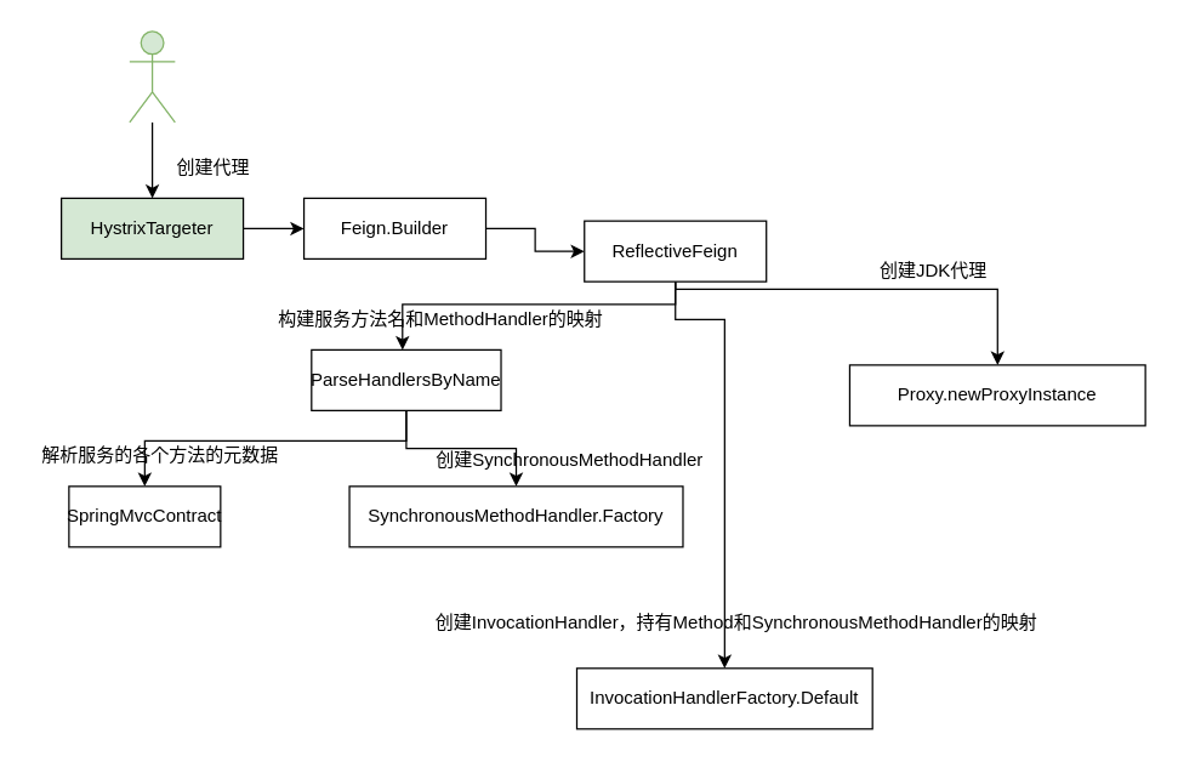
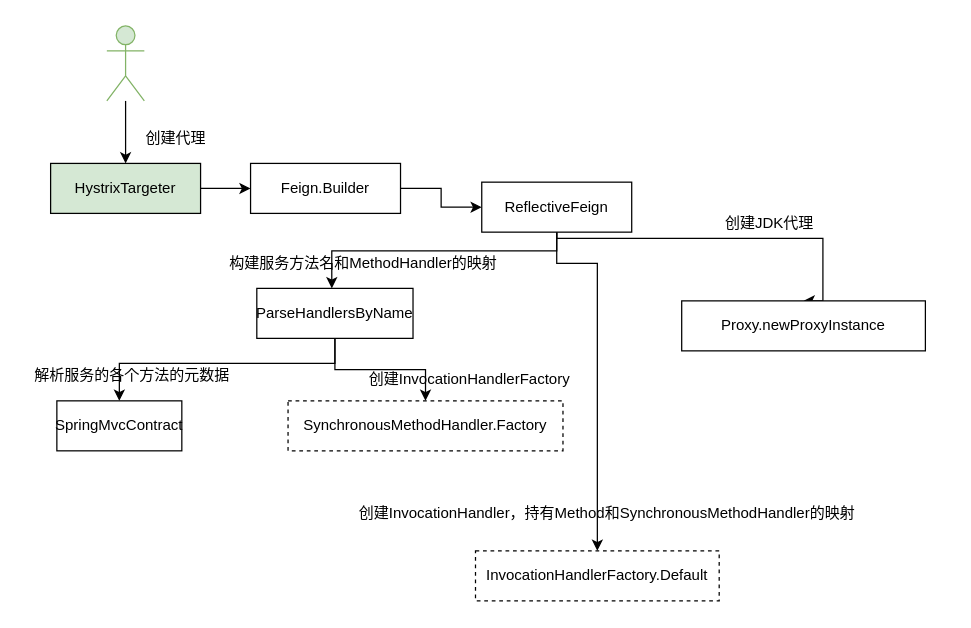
  <mxCell id="0" />
  <mxCell id="1" parent="0" />
  <mxCell id="2" style="edgeStyle=orthogonalEdgeStyle;rounded=0;orthogonalLoop=1;jettySize=auto;html=1;" parent="1" source="3" target="5" edge="1"><mxGeometry relative="1" as="geometry"><Array as="points"><mxPoint x="100" y="100" /><mxPoint x="100" y="100" /></Array></mxGeometry></mxCell>
  <mxCell id="3" value="" style="shape=umlActor;verticalLabelPosition=bottom;verticalAlign=top;html=1;outlineConnect=0;fillColor=#d5e8d4;strokeColor=#82b366;" parent="1" vertex="1"><mxGeometry x="85" y="20" width="30" height="60" as="geometry" /></mxCell>
  <mxCell id="4" style="edgeStyle=orthogonalEdgeStyle;rounded=0;orthogonalLoop=1;jettySize=auto;html=1;" edge="1" parent="1" source="5" target="8"><mxGeometry relative="1" as="geometry" /></mxCell>
  <mxCell id="5" value="HystrixTargeter" style="rounded=0;whiteSpace=wrap;html=1;fillColor=#d5e8d4;" parent="1" vertex="1"><mxGeometry x="40" y="130" width="120" height="40" as="geometry" /></mxCell>
  <mxCell id="6" value="创建代理" style="text;html=1;align=center;verticalAlign=middle;resizable=0;points=[];autosize=1;strokeColor=none;fillColor=none;" parent="1" vertex="1"><mxGeometry x="110" y="100" width="60" height="20" as="geometry" /></mxCell>
  <mxCell id="7" style="edgeStyle=orthogonalEdgeStyle;rounded=0;orthogonalLoop=1;jettySize=auto;html=1;" edge="1" parent="1" source="8" target="12"><mxGeometry relative="1" as="geometry" /></mxCell>
  <mxCell id="8" value="Feign.Builder" style="rounded=0;whiteSpace=wrap;html=1;glass=0;gradientColor=none;" vertex="1" parent="1"><mxGeometry x="200" y="130" width="120" height="40" as="geometry" /></mxCell>
  <mxCell id="9" style="edgeStyle=orthogonalEdgeStyle;rounded=0;orthogonalLoop=1;jettySize=auto;html=1;" edge="1" parent="1" source="12" target="15"><mxGeometry relative="1" as="geometry"><Array as="points"><mxPoint x="445" y="200" /><mxPoint x="265" y="200" /></Array></mxGeometry></mxCell>
  <mxCell id="10" style="edgeStyle=orthogonalEdgeStyle;rounded=0;orthogonalLoop=1;jettySize=auto;html=1;entryX=0.5;entryY=0;entryDx=0;entryDy=0;" edge="1" parent="1" source="12" target="21"><mxGeometry relative="1" as="geometry"><Array as="points"><mxPoint x="445" y="210" /><mxPoint x="478" y="210" /></Array></mxGeometry></mxCell>
  <mxCell id="11" style="edgeStyle=orthogonalEdgeStyle;rounded=0;orthogonalLoop=1;jettySize=auto;html=1;entryX=0.5;entryY=0;entryDx=0;entryDy=0;" edge="1" parent="1" source="12" target="23"><mxGeometry relative="1" as="geometry"><Array as="points"><mxPoint x="445" y="190" /><mxPoint x="658" y="190" /></Array></mxGeometry></mxCell>
  <mxCell id="12" value="ReflectiveFeign" style="rounded=0;whiteSpace=wrap;html=1;glass=0;gradientColor=none;" vertex="1" parent="1"><mxGeometry x="385" y="145" width="120" height="40" as="geometry" /></mxCell>
  <mxCell id="13" style="edgeStyle=orthogonalEdgeStyle;rounded=0;orthogonalLoop=1;jettySize=auto;html=1;" edge="1" parent="1" source="15" target="16"><mxGeometry relative="1" as="geometry"><Array as="points"><mxPoint x="268" y="290" /><mxPoint x="95" y="290" /></Array></mxGeometry></mxCell>
  <mxCell id="14" style="edgeStyle=orthogonalEdgeStyle;rounded=0;orthogonalLoop=1;jettySize=auto;html=1;" edge="1" parent="1" source="15" target="19"><mxGeometry relative="1" as="geometry" /></mxCell>
  <mxCell id="15" value="ParseHandlersByName" style="rounded=0;whiteSpace=wrap;html=1;glass=0;gradientColor=none;" vertex="1" parent="1"><mxGeometry x="205" y="230" width="125" height="40" as="geometry" /></mxCell>
  <mxCell id="16" value="SpringMvcContract" style="rounded=0;whiteSpace=wrap;html=1;glass=0;gradientColor=none;" vertex="1" parent="1"><mxGeometry x="45" y="320" width="100" height="40" as="geometry" /></mxCell>
  <mxCell id="17" value="解析服务的各个方法的元数据" style="text;html=1;align=center;verticalAlign=middle;resizable=0;points=[];autosize=1;strokeColor=none;fillColor=none;" vertex="1" parent="1"><mxGeometry x="20" y="290" width="170" height="20" as="geometry" /></mxCell>
  <mxCell id="18" value="构建服务方法名和MethodHandler的映射" style="text;html=1;align=center;verticalAlign=middle;resizable=0;points=[];autosize=1;strokeColor=none;fillColor=none;" vertex="1" parent="1"><mxGeometry x="175" y="200" width="230" height="20" as="geometry" /></mxCell>
- <mxCell id="19" value="SynchronousMethodHandler.Factory" style="rounded=0;whiteSpace=wrap;html=1;glass=0;gradientColor=none;" vertex="1" parent="1"><mxGeometry x="230" y="320" width="220" height="40" as="geometry" /></mxCell>
- <mxCell id="20" value="创建&lt;span&gt;SynchronousMethodHandler&lt;/span&gt;" style="text;html=1;align=center;verticalAlign=middle;resizable=0;points=[];autosize=1;strokeColor=none;fillColor=none;" vertex="1" parent="1"><mxGeometry x="280" y="293" width="190" height="20" as="geometry" /></mxCell>
- <mxCell id="21" value="InvocationHandlerFactory.Default" style="rounded=0;whiteSpace=wrap;html=1;glass=0;gradientColor=none;" vertex="1" parent="1"><mxGeometry x="380" y="440" width="195" height="40" as="geometry" /></mxCell>
+ <mxCell id="19" value="SynchronousMethodHandler.Factory" style="rounded=0;whiteSpace=wrap;html=1;glass=0;gradientColor=none;dashed=1;" vertex="1" parent="1"><mxGeometry x="230" y="320" width="220" height="40" as="geometry" /></mxCell>
+ <mxCell id="20" value="创建&lt;span&gt;InvocationHandlerFactory&lt;/span&gt;" style="text;html=1;align=center;verticalAlign=middle;resizable=0;points=[];autosize=1;strokeColor=none;fillColor=none;" vertex="1" parent="1"><mxGeometry x="280" y="293" width="190" height="20" as="geometry" /></mxCell>
+ <mxCell id="21" value="InvocationHandlerFactory.Default" style="rounded=0;whiteSpace=wrap;html=1;glass=0;gradientColor=none;dashed=1;" vertex="1" parent="1"><mxGeometry x="380" y="440" width="195" height="40" as="geometry" /></mxCell>
  <mxCell id="22" value="创建InvocationHandler，持有Method和SynchronousMethodHandler的映射" style="text;html=1;align=center;verticalAlign=middle;resizable=0;points=[];autosize=1;strokeColor=none;fillColor=none;" vertex="1" parent="1"><mxGeometry x="280" y="400" width="410" height="20" as="geometry" /></mxCell>
- <mxCell id="23" value="&lt;span&gt;Proxy.newProxyInstance&lt;/span&gt;" style="rounded=0;whiteSpace=wrap;html=1;glass=0;gradientColor=none;" vertex="1" parent="1"><mxGeometry x="560" y="240" width="195" height="40" as="geometry" /></mxCell>
+ <mxCell id="23" value="&lt;span&gt;Proxy.newProxyInstance&lt;/span&gt;" style="rounded=0;whiteSpace=wrap;html=1;glass=0;gradientColor=none;" vertex="1" parent="1"><mxGeometry x="545" y="240" width="195" height="40" as="geometry" /></mxCell>
  <mxCell id="24" value="创建JDK代理" style="text;html=1;align=center;verticalAlign=middle;resizable=0;points=[];autosize=1;strokeColor=none;fillColor=none;" vertex="1" parent="1"><mxGeometry x="570" y="168" width="90" height="20" as="geometry" /></mxCell>
